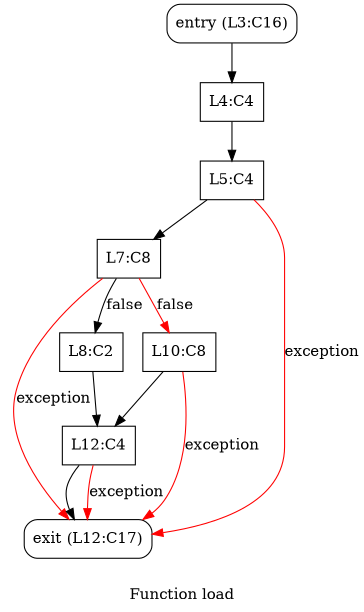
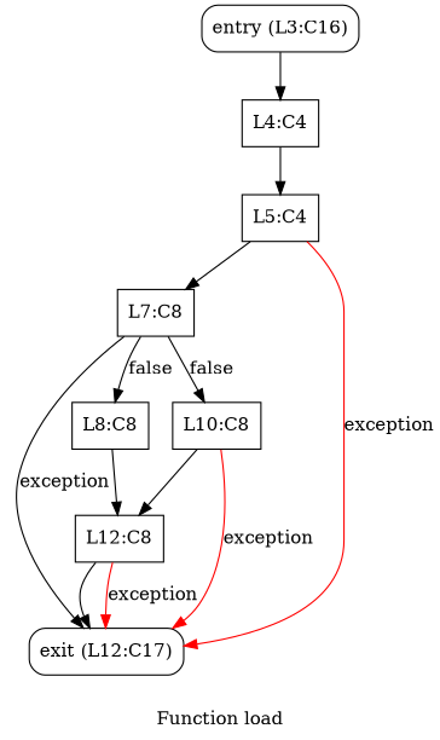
  digraph {
    label="Function load"
    node [shape=box]
    n1 [label="entry (L3:C16)" style=rounded]
    n2 [label="L4:C4"]
    n3 [label="L5:C4"]
    n4 [label="L7:C8"]
    n5 [label="exit (L12:C17)" style=rounded]
-   n6 [label="L8:C2"]
+   n6 [label="L8:C8"]
    n7 [label="L10:C8"]
-   n8 [label="L12:C4"]
+   n8 [label="L12:C8"]
    n1 -> n2
    n2 -> n3
    n3 -> n4
    n3 -> n5 [color=red label=exception]
-   n4 -> n5 [color=red label=exception]
+   n4 -> n5 [color=black label=exception]
    n4 -> n6 [label=false]
-   n4 -> n7 [label=false color=red]
+   n4 -> n7 [label=false]
    n6 -> n8
    n7 -> n5 [color=red label=exception]
    n7 -> n8
    n8 -> n5
    n8 -> n5 [color=red label=exception]
  }
